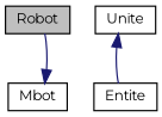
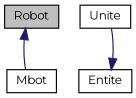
  digraph {
    fontname=Montserrat
    node [color=black fillcolor=white fontname=Montserrat fontsize=10 shape=record style=filled]
    edge [color=midnightblue dir=back fontname=Montserrat fontsize=10 labelfontname=Helvetica labelfontsize=10 style=solid]
    n1 [fillcolor=grey75 fontcolor=black height=0.2 label=Robot width=0.4]
    n2 [height=0.2 label=Mbot width=0.4]
    n3 [height=0.2 label=Unite width=0.4]
    n4 [height=0.2 label=Entite width=0.4]
-   n2 -> n1
-   n3 -> n4
+   n1 -> n2
+   n4 -> n3
  }
